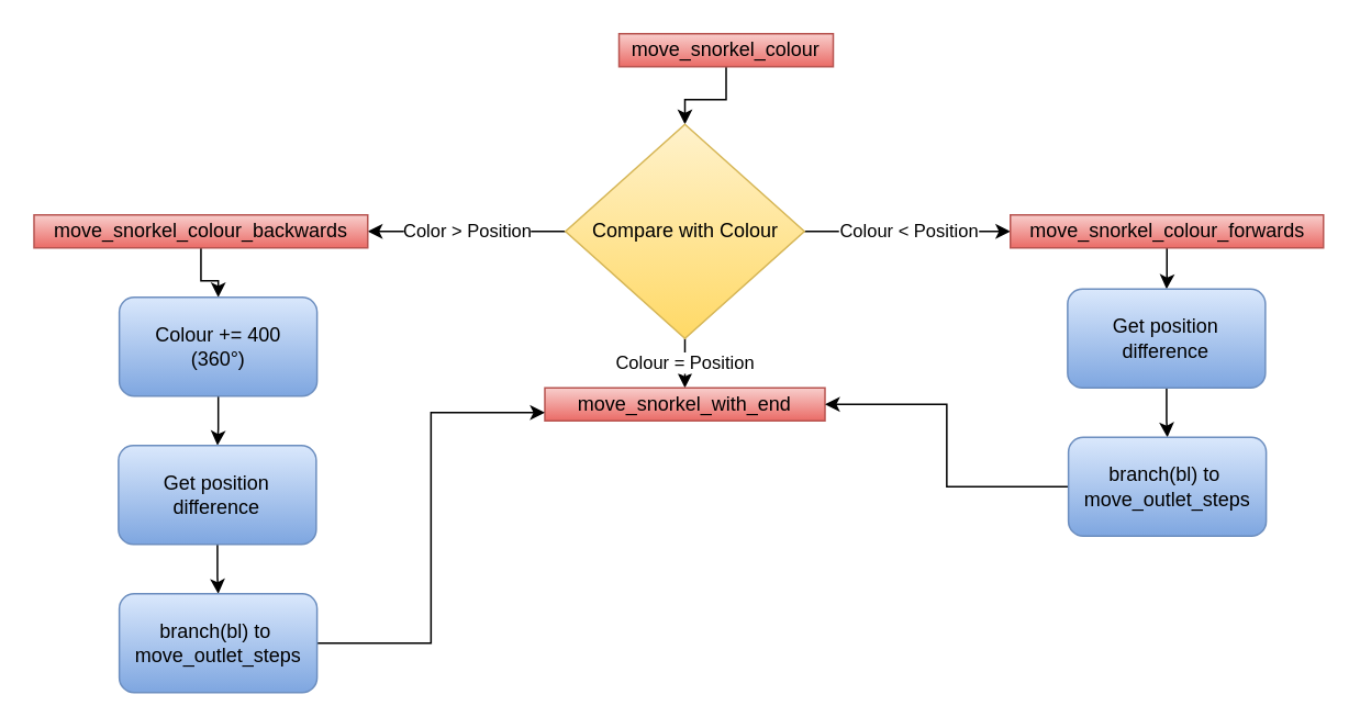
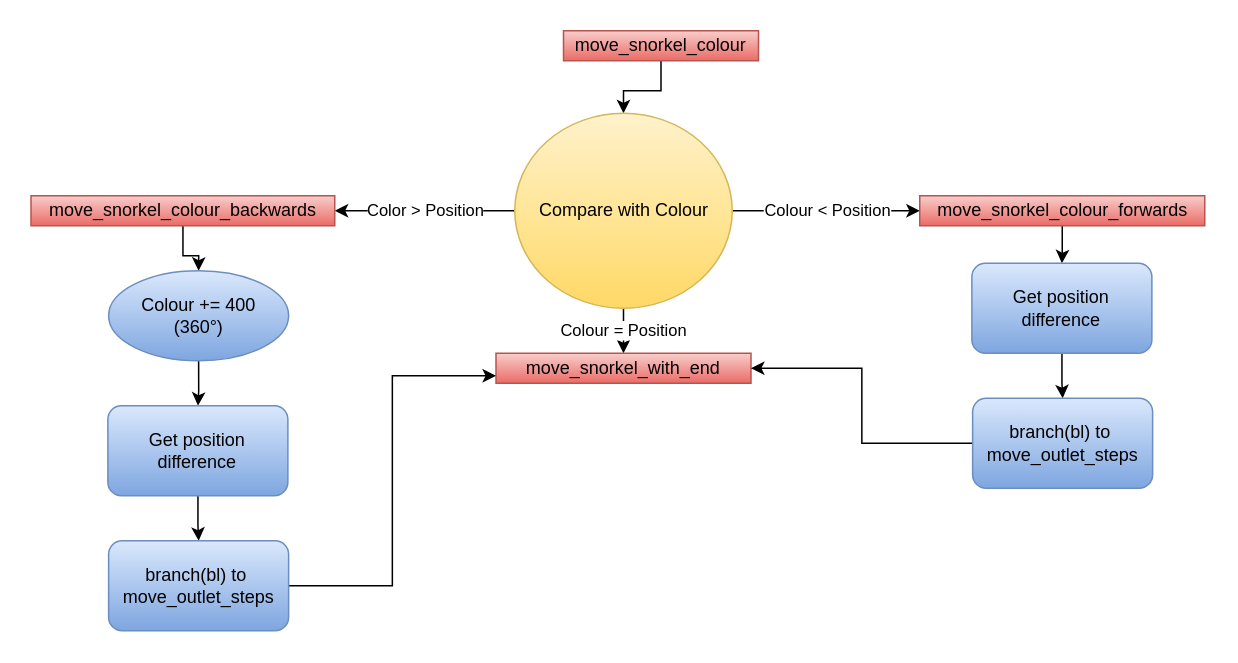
  <mxCell id="0" />
  <mxCell id="1" parent="0" />
  <mxCell id="2" value="" style="edgeStyle=orthogonalEdgeStyle;rounded=0;orthogonalLoop=1;jettySize=auto;html=1;" edge="1" parent="1" source="3" target="7"><mxGeometry relative="1" as="geometry" /></mxCell>
  <mxCell id="3" value="move_snorkel_colour" style="text;html=1;strokeColor=#b85450;fillColor=#f8cecc;align=center;verticalAlign=middle;whiteSpace=wrap;rounded=0;gradientColor=#ea6b66;" vertex="1" parent="1"><mxGeometry x="375" y="20" width="130" height="20" as="geometry" /></mxCell>
  <mxCell id="4" value="Colour &amp;lt; Position" style="edgeStyle=orthogonalEdgeStyle;rounded=0;orthogonalLoop=1;jettySize=auto;html=1;" edge="1" parent="1" source="7" target="12"><mxGeometry relative="1" as="geometry" /></mxCell>
  <mxCell id="5" value="Colour = Position" style="edgeStyle=orthogonalEdgeStyle;rounded=0;orthogonalLoop=1;jettySize=auto;html=1;entryX=0.5;entryY=0;entryDx=0;entryDy=0;" edge="1" parent="1" source="7" target="8"><mxGeometry relative="1" as="geometry" /></mxCell>
  <mxCell id="6" value="Color &amp;gt; Position" style="edgeStyle=orthogonalEdgeStyle;rounded=0;orthogonalLoop=1;jettySize=auto;html=1;entryX=1;entryY=0.5;entryDx=0;entryDy=0;" edge="1" parent="1" source="7" target="10"><mxGeometry relative="1" as="geometry" /></mxCell>
- <mxCell id="7" value="Compare with Colour" style="rhombus;whiteSpace=wrap;html=1;gradientColor=#ffd966;fillColor=#fff2cc;strokeColor=#d6b656;" vertex="1" parent="1"><mxGeometry x="342.5" y="75" width="145" height="130" as="geometry" /></mxCell>
+ <mxCell id="7" value="Compare with Colour" style="ellipse;whiteSpace=wrap;html=1;gradientColor=#ffd966;fillColor=#fff2cc;strokeColor=#d6b656;" vertex="1" parent="1"><mxGeometry x="342.5" y="75" width="145" height="130" as="geometry" /></mxCell>
  <mxCell id="8" value="move_snorkel_with_end" style="text;html=1;strokeColor=#b85450;fillColor=#f8cecc;align=center;verticalAlign=middle;whiteSpace=wrap;rounded=0;gradientColor=#ea6b66;" vertex="1" parent="1"><mxGeometry x="330" y="235" width="170" height="20" as="geometry" /></mxCell>
  <mxCell id="9" value="" style="edgeStyle=orthogonalEdgeStyle;rounded=0;orthogonalLoop=1;jettySize=auto;html=1;" edge="1" parent="1" source="10" target="14"><mxGeometry relative="1" as="geometry" /></mxCell>
  <mxCell id="10" value="move_snorkel_colour_backwards" style="text;html=1;strokeColor=#b85450;fillColor=#f8cecc;align=center;verticalAlign=middle;whiteSpace=wrap;rounded=0;gradientColor=#ea6b66;" vertex="1" parent="1"><mxGeometry y="130" width="202.5" height="20" as="geometry" x="20" /></mxCell>
  <mxCell id="11" value="" style="edgeStyle=orthogonalEdgeStyle;rounded=0;orthogonalLoop=1;jettySize=auto;html=1;" edge="1" parent="1" source="12" target="20"><mxGeometry relative="1" as="geometry" /></mxCell>
  <mxCell id="12" value="move_snorkel_colour_forwards" style="text;html=1;strokeColor=#b85450;fillColor=#f8cecc;align=center;verticalAlign=middle;whiteSpace=wrap;rounded=0;gradientColor=#ea6b66;" vertex="1" parent="1"><mxGeometry x="612.5" y="130" width="190" height="20" as="geometry" /></mxCell>
  <mxCell id="13" value="" style="edgeStyle=orthogonalEdgeStyle;rounded=0;orthogonalLoop=1;jettySize=auto;html=1;" edge="1" parent="1" source="14" target="16"><mxGeometry relative="1" as="geometry" /></mxCell>
- <mxCell id="14" value="Colour += 400&lt;br&gt;(360°)" style="rounded=1;whiteSpace=wrap;html=1;gradientColor=#7ea6e0;fillColor=#dae8fc;strokeColor=#6c8ebf;" vertex="1" parent="1"><mxGeometry x="71.75" y="180" width="120" height="60" as="geometry" /></mxCell>
+ <mxCell id="14" value="Colour += 400&lt;br&gt;(360°)" style="ellipse;whiteSpace=wrap;html=1;gradientColor=#7ea6e0;fillColor=#dae8fc;strokeColor=#6c8ebf;" vertex="1" parent="1"><mxGeometry x="71.75" y="180" width="120" height="60" as="geometry" /></mxCell>
  <mxCell id="15" value="" style="edgeStyle=orthogonalEdgeStyle;rounded=0;orthogonalLoop=1;jettySize=auto;html=1;" edge="1" parent="1" source="16" target="18"><mxGeometry relative="1" as="geometry" /></mxCell>
  <mxCell id="16" value="Get position difference" style="rounded=1;whiteSpace=wrap;html=1;gradientColor=#7ea6e0;fillColor=#dae8fc;strokeColor=#6c8ebf;" vertex="1" parent="1"><mxGeometry x="71.25" y="270" width="120" height="60" as="geometry" /></mxCell>
  <mxCell id="17" style="edgeStyle=orthogonalEdgeStyle;rounded=0;orthogonalLoop=1;jettySize=auto;html=1;entryX=0;entryY=0.75;entryDx=0;entryDy=0;" edge="1" parent="1" source="18" target="8"><mxGeometry relative="1" as="geometry" /></mxCell>
  <mxCell id="18" value="branch(bl) to&amp;nbsp;&lt;br&gt;move_outlet_steps" style="rounded=1;whiteSpace=wrap;html=1;gradientColor=#7ea6e0;fillColor=#dae8fc;strokeColor=#6c8ebf;" vertex="1" parent="1"><mxGeometry x="71.75" y="360" width="120" height="60" as="geometry" /></mxCell>
  <mxCell id="19" value="" style="edgeStyle=orthogonalEdgeStyle;rounded=0;orthogonalLoop=1;jettySize=auto;html=1;" edge="1" parent="1" source="20" target="22"><mxGeometry relative="1" as="geometry" /></mxCell>
  <mxCell id="20" value="Get position difference" style="rounded=1;whiteSpace=wrap;html=1;gradientColor=#7ea6e0;fillColor=#dae8fc;strokeColor=#6c8ebf;" vertex="1" parent="1"><mxGeometry x="647.25" y="175" width="120" height="60" as="geometry" /></mxCell>
  <mxCell id="21" style="edgeStyle=orthogonalEdgeStyle;rounded=0;orthogonalLoop=1;jettySize=auto;html=1;entryX=1;entryY=0.5;entryDx=0;entryDy=0;" edge="1" parent="1" source="22" target="8"><mxGeometry relative="1" as="geometry" /></mxCell>
  <mxCell id="22" value="branch(bl) to&amp;nbsp;&lt;br&gt;move_outlet_steps" style="rounded=1;whiteSpace=wrap;html=1;gradientColor=#7ea6e0;fillColor=#dae8fc;strokeColor=#6c8ebf;" vertex="1" parent="1"><mxGeometry x="647.75" y="265" width="120" height="60" as="geometry" /></mxCell>
